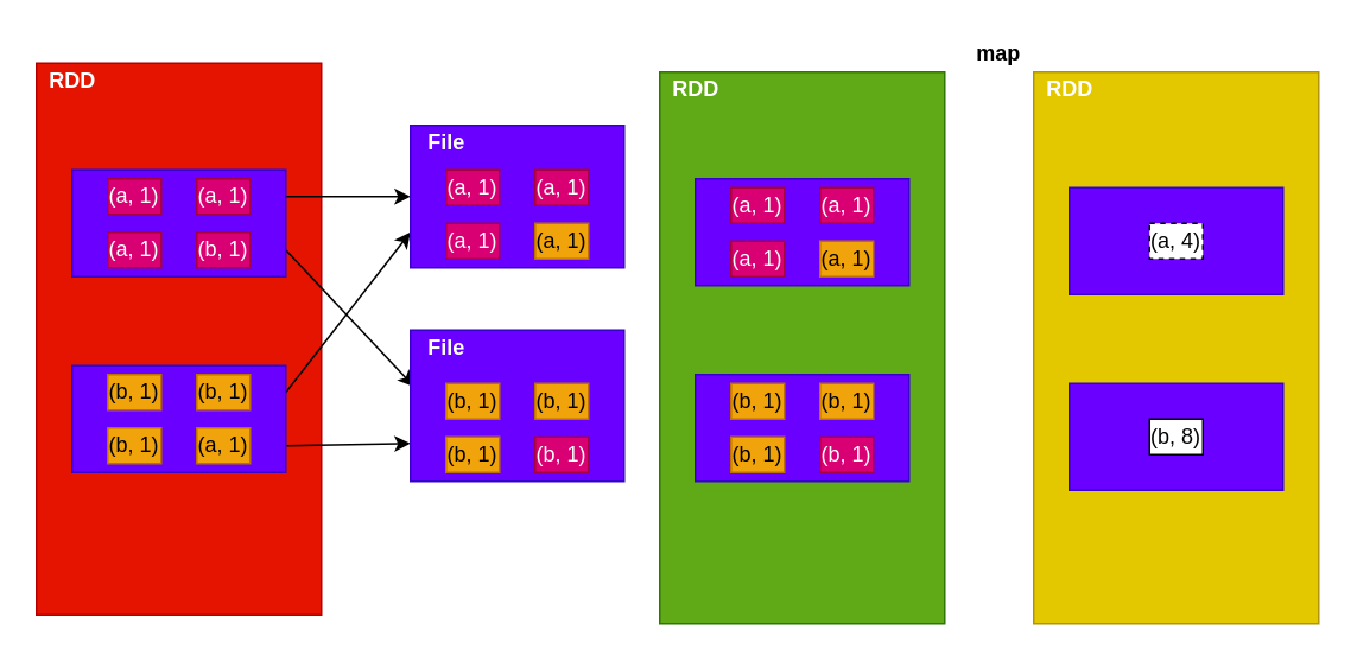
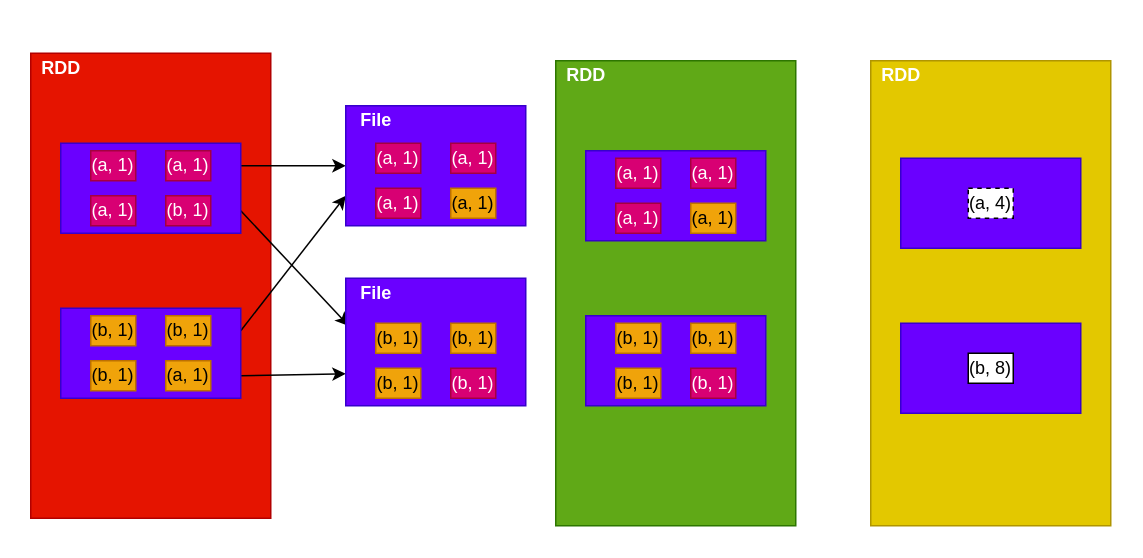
  <mxCell id="0" />
  <mxCell id="1" parent="0" />
  <mxCell id="2" value="" style="rounded=0;whiteSpace=wrap;html=1;shadow=0;labelBackgroundColor=none;labelBorderColor=none;fillColor=#e51400;strokeColor=#B20000;fontColor=#ffffff;" vertex="1" parent="1"><mxGeometry x="20" y="35" width="160" height="310" as="geometry" /></mxCell>
  <mxCell id="3" style="rounded=0;orthogonalLoop=1;jettySize=auto;html=1;exitX=1;exitY=0.25;exitDx=0;exitDy=0;" edge="1" parent="1" source="5" target="17"><mxGeometry relative="1" as="geometry" /></mxCell>
  <mxCell id="4" style="edgeStyle=none;rounded=0;orthogonalLoop=1;jettySize=auto;html=1;exitX=1;exitY=0.75;exitDx=0;exitDy=0;entryX=0.017;entryY=0.374;entryDx=0;entryDy=0;entryPerimeter=0;" edge="1" parent="1" source="5" target="22"><mxGeometry relative="1" as="geometry" /></mxCell>
  <mxCell id="5" value="" style="rounded=0;whiteSpace=wrap;html=1;shadow=0;labelBackgroundColor=none;labelBorderColor=none;fillColor=#6a00ff;fontColor=#ffffff;strokeColor=#3700CC;" vertex="1" parent="1"><mxGeometry x="40" y="95" width="120" height="60" as="geometry" /></mxCell>
  <mxCell id="6" value="(a, 1)" style="rounded=0;whiteSpace=wrap;html=1;shadow=0;labelBackgroundColor=none;labelBorderColor=none;fillColor=#d80073;fontColor=#ffffff;strokeColor=#A50040;" vertex="1" parent="1"><mxGeometry x="60" y="100" width="30" height="20" as="geometry" /></mxCell>
  <mxCell id="7" value="(a, 1)" style="rounded=0;whiteSpace=wrap;html=1;shadow=0;labelBackgroundColor=none;labelBorderColor=none;fillColor=#d80073;fontColor=#ffffff;strokeColor=#A50040;" vertex="1" parent="1"><mxGeometry x="110" y="100" width="30" height="20" as="geometry" /></mxCell>
  <mxCell id="8" value="(a, 1)" style="rounded=0;whiteSpace=wrap;html=1;shadow=0;labelBackgroundColor=none;labelBorderColor=none;fillColor=#d80073;fontColor=#ffffff;strokeColor=#A50040;" vertex="1" parent="1"><mxGeometry x="60" y="130" width="30" height="20" as="geometry" /></mxCell>
  <mxCell id="9" value="(b, 1)" style="rounded=0;whiteSpace=wrap;html=1;shadow=0;labelBackgroundColor=none;labelBorderColor=none;fillColor=#d80073;fontColor=#ffffff;strokeColor=#A50040;" vertex="1" parent="1"><mxGeometry x="110" y="130" width="30" height="20" as="geometry" /></mxCell>
  <mxCell id="10" style="edgeStyle=none;rounded=0;orthogonalLoop=1;jettySize=auto;html=1;exitX=1;exitY=0.75;exitDx=0;exitDy=0;entryX=0;entryY=0.75;entryDx=0;entryDy=0;" edge="1" parent="1" source="12" target="22"><mxGeometry relative="1" as="geometry" /></mxCell>
  <mxCell id="11" style="edgeStyle=none;rounded=0;orthogonalLoop=1;jettySize=auto;html=1;exitX=1;exitY=0.25;exitDx=0;exitDy=0;entryX=0;entryY=0.75;entryDx=0;entryDy=0;" edge="1" parent="1" source="12" target="17"><mxGeometry relative="1" as="geometry" /></mxCell>
  <mxCell id="12" value="" style="rounded=0;whiteSpace=wrap;html=1;shadow=0;labelBackgroundColor=none;labelBorderColor=none;fillColor=#6a00ff;fontColor=#ffffff;strokeColor=#3700CC;" vertex="1" parent="1"><mxGeometry x="40" y="205" width="120" height="60" as="geometry" /></mxCell>
  <mxCell id="13" value="(b, 1)" style="rounded=0;whiteSpace=wrap;html=1;shadow=0;labelBackgroundColor=none;labelBorderColor=none;fillColor=#f0a30a;fontColor=#000000;strokeColor=#BD7000;" vertex="1" parent="1"><mxGeometry x="60" y="210" width="30" height="20" as="geometry" /></mxCell>
  <mxCell id="14" value="(b, 1)" style="rounded=0;whiteSpace=wrap;html=1;shadow=0;labelBackgroundColor=none;labelBorderColor=none;fillColor=#f0a30a;fontColor=#000000;strokeColor=#BD7000;" vertex="1" parent="1"><mxGeometry x="110" y="210" width="30" height="20" as="geometry" /></mxCell>
  <mxCell id="15" value="(b, 1)" style="rounded=0;whiteSpace=wrap;html=1;shadow=0;labelBackgroundColor=none;labelBorderColor=none;fillColor=#f0a30a;fontColor=#000000;strokeColor=#BD7000;" vertex="1" parent="1"><mxGeometry x="60" y="240" width="30" height="20" as="geometry" /></mxCell>
  <mxCell id="16" value="(a, 1)" style="rounded=0;whiteSpace=wrap;html=1;shadow=0;labelBackgroundColor=none;labelBorderColor=none;fillColor=#f0a30a;fontColor=#000000;strokeColor=#BD7000;" vertex="1" parent="1"><mxGeometry x="110" y="240" width="30" height="20" as="geometry" /></mxCell>
  <mxCell id="17" value="" style="rounded=0;whiteSpace=wrap;html=1;shadow=0;labelBackgroundColor=none;labelBorderColor=none;fillColor=#6a00ff;fontColor=#ffffff;strokeColor=#3700CC;" vertex="1" parent="1"><mxGeometry x="230" y="70" width="120" height="80" as="geometry" /></mxCell>
  <mxCell id="18" value="(a, 1)" style="rounded=0;whiteSpace=wrap;html=1;shadow=0;labelBackgroundColor=none;labelBorderColor=none;fillColor=#d80073;fontColor=#ffffff;strokeColor=#A50040;" vertex="1" parent="1"><mxGeometry x="250" y="95" width="30" height="20" as="geometry" /></mxCell>
  <mxCell id="19" value="(a, 1)" style="rounded=0;whiteSpace=wrap;html=1;shadow=0;labelBackgroundColor=none;labelBorderColor=none;fillColor=#d80073;fontColor=#ffffff;strokeColor=#A50040;" vertex="1" parent="1"><mxGeometry x="300" y="95" width="30" height="20" as="geometry" /></mxCell>
  <mxCell id="20" value="(a, 1)" style="rounded=0;whiteSpace=wrap;html=1;shadow=0;labelBackgroundColor=none;labelBorderColor=none;fillColor=#d80073;fontColor=#ffffff;strokeColor=#A50040;" vertex="1" parent="1"><mxGeometry x="250" y="125" width="30" height="20" as="geometry" /></mxCell>
  <mxCell id="21" value="(a, 1)" style="rounded=0;whiteSpace=wrap;html=1;shadow=0;labelBackgroundColor=none;labelBorderColor=none;fillColor=#f0a30a;fontColor=#000000;strokeColor=#BD7000;" vertex="1" parent="1"><mxGeometry x="300" y="125" width="30" height="20" as="geometry" /></mxCell>
  <mxCell id="22" value="" style="rounded=0;whiteSpace=wrap;html=1;shadow=0;labelBackgroundColor=none;labelBorderColor=none;fillColor=#6a00ff;fontColor=#ffffff;strokeColor=#3700CC;" vertex="1" parent="1"><mxGeometry x="230" y="185" width="120" height="85" as="geometry" /></mxCell>
  <mxCell id="23" value="(b, 1)" style="rounded=0;whiteSpace=wrap;html=1;shadow=0;labelBackgroundColor=none;labelBorderColor=none;fillColor=#f0a30a;fontColor=#000000;strokeColor=#BD7000;" vertex="1" parent="1"><mxGeometry x="250" y="215" width="30" height="20" as="geometry" /></mxCell>
  <mxCell id="24" value="(b, 1)" style="rounded=0;whiteSpace=wrap;html=1;shadow=0;labelBackgroundColor=none;labelBorderColor=none;fillColor=#f0a30a;fontColor=#000000;strokeColor=#BD7000;" vertex="1" parent="1"><mxGeometry x="300" y="215" width="30" height="20" as="geometry" /></mxCell>
  <mxCell id="25" value="(b, 1)" style="rounded=0;whiteSpace=wrap;html=1;shadow=0;labelBackgroundColor=none;labelBorderColor=none;fillColor=#f0a30a;fontColor=#000000;strokeColor=#BD7000;" vertex="1" parent="1"><mxGeometry x="250" y="245" width="30" height="20" as="geometry" /></mxCell>
  <mxCell id="26" value="(b, 1)" style="rounded=0;whiteSpace=wrap;html=1;shadow=0;labelBackgroundColor=none;labelBorderColor=none;fillColor=#d80073;fontColor=#ffffff;strokeColor=#A50040;" vertex="1" parent="1"><mxGeometry x="300" y="245" width="30" height="20" as="geometry" /></mxCell>
  <mxCell id="27" value="&lt;b&gt;&lt;font color=&quot;#ffffff&quot;&gt;File&lt;/font&gt;&lt;/b&gt;" style="text;html=1;resizable=0;autosize=1;align=center;verticalAlign=middle;points=[];fillColor=none;strokeColor=none;rounded=0;shadow=0;labelBackgroundColor=none;labelBorderColor=none;" vertex="1" parent="1"><mxGeometry x="230" y="185" width="40" height="20" as="geometry" /></mxCell>
  <mxCell id="28" value="&lt;b&gt;&lt;font color=&quot;#ffffff&quot;&gt;File&lt;/font&gt;&lt;/b&gt;" style="text;html=1;resizable=0;autosize=1;align=center;verticalAlign=middle;points=[];fillColor=none;strokeColor=none;rounded=0;shadow=0;labelBackgroundColor=none;labelBorderColor=none;" vertex="1" parent="1"><mxGeometry x="230" y="70" width="40" height="20" as="geometry" /></mxCell>
  <mxCell id="29" value="" style="rounded=0;whiteSpace=wrap;html=1;shadow=0;labelBackgroundColor=none;labelBorderColor=none;fillColor=#60a917;strokeColor=#2D7600;fontColor=#ffffff;" vertex="1" parent="1"><mxGeometry x="370" y="40" width="160" height="310" as="geometry" /></mxCell>
  <mxCell id="30" value="" style="rounded=0;whiteSpace=wrap;html=1;shadow=0;labelBackgroundColor=none;labelBorderColor=none;fillColor=#6a00ff;fontColor=#ffffff;strokeColor=#3700CC;" vertex="1" parent="1"><mxGeometry x="390" y="100" width="120" height="60" as="geometry" /></mxCell>
  <mxCell id="31" value="(a, 1)" style="rounded=0;whiteSpace=wrap;html=1;shadow=0;labelBackgroundColor=none;labelBorderColor=none;fillColor=#d80073;fontColor=#ffffff;strokeColor=#A50040;" vertex="1" parent="1"><mxGeometry x="410" y="105" width="30" height="20" as="geometry" /></mxCell>
  <mxCell id="32" value="(a, 1)" style="rounded=0;whiteSpace=wrap;html=1;shadow=0;labelBackgroundColor=none;labelBorderColor=none;fillColor=#d80073;fontColor=#ffffff;strokeColor=#A50040;" vertex="1" parent="1"><mxGeometry x="460" y="105" width="30" height="20" as="geometry" /></mxCell>
  <mxCell id="33" value="(a, 1)" style="rounded=0;whiteSpace=wrap;html=1;shadow=0;labelBackgroundColor=none;labelBorderColor=none;fillColor=#d80073;fontColor=#ffffff;strokeColor=#A50040;" vertex="1" parent="1"><mxGeometry x="410" y="135" width="30" height="20" as="geometry" /></mxCell>
  <mxCell id="34" value="(a, 1)" style="rounded=0;whiteSpace=wrap;html=1;shadow=0;labelBackgroundColor=none;labelBorderColor=none;fillColor=#f0a30a;fontColor=#000000;strokeColor=#BD7000;" vertex="1" parent="1"><mxGeometry x="460" y="135" width="30" height="20" as="geometry" /></mxCell>
  <mxCell id="35" value="" style="rounded=0;whiteSpace=wrap;html=1;shadow=0;labelBackgroundColor=none;labelBorderColor=none;fillColor=#6a00ff;fontColor=#ffffff;strokeColor=#3700CC;" vertex="1" parent="1"><mxGeometry x="390" y="210" width="120" height="60" as="geometry" /></mxCell>
  <mxCell id="36" value="(b, 1)" style="rounded=0;whiteSpace=wrap;html=1;shadow=0;labelBackgroundColor=none;labelBorderColor=none;fillColor=#f0a30a;fontColor=#000000;strokeColor=#BD7000;" vertex="1" parent="1"><mxGeometry x="410" y="215" width="30" height="20" as="geometry" /></mxCell>
  <mxCell id="37" value="(b, 1)" style="rounded=0;whiteSpace=wrap;html=1;shadow=0;labelBackgroundColor=none;labelBorderColor=none;fillColor=#f0a30a;fontColor=#000000;strokeColor=#BD7000;" vertex="1" parent="1"><mxGeometry x="460" y="215" width="30" height="20" as="geometry" /></mxCell>
  <mxCell id="38" value="(b, 1)" style="rounded=0;whiteSpace=wrap;html=1;shadow=0;labelBackgroundColor=none;labelBorderColor=none;fillColor=#f0a30a;fontColor=#000000;strokeColor=#BD7000;" vertex="1" parent="1"><mxGeometry x="410" y="245" width="30" height="20" as="geometry" /></mxCell>
  <mxCell id="39" value="(b, 1)" style="rounded=0;whiteSpace=wrap;html=1;shadow=0;labelBackgroundColor=none;labelBorderColor=none;fillColor=#d80073;fontColor=#ffffff;strokeColor=#A50040;" vertex="1" parent="1"><mxGeometry x="460" y="245" width="30" height="20" as="geometry" /></mxCell>
  <mxCell id="40" value="" style="rounded=0;whiteSpace=wrap;html=1;shadow=0;labelBackgroundColor=none;labelBorderColor=none;fillColor=#e3c800;strokeColor=#B09500;fontColor=#000000;" vertex="1" parent="1"><mxGeometry x="580" y="40" width="160" height="310" as="geometry" /></mxCell>
  <mxCell id="41" value="" style="rounded=0;whiteSpace=wrap;html=1;shadow=0;labelBackgroundColor=none;labelBorderColor=none;fillColor=#6a00ff;fontColor=#ffffff;strokeColor=#3700CC;" vertex="1" parent="1"><mxGeometry x="600" y="105" width="120" height="60" as="geometry" /></mxCell>
  <mxCell id="42" value="(a, 4)" style="rounded=0;whiteSpace=wrap;html=1;shadow=0;labelBackgroundColor=none;labelBorderColor=none;dashed=1;" vertex="1" parent="1"><mxGeometry x="645" y="125" width="30" height="20" as="geometry" /></mxCell>
  <mxCell id="43" value="" style="rounded=0;whiteSpace=wrap;html=1;shadow=0;labelBackgroundColor=none;labelBorderColor=none;fillColor=#6a00ff;fontColor=#ffffff;strokeColor=#3700CC;" vertex="1" parent="1"><mxGeometry x="600" y="215" width="120" height="60" as="geometry" /></mxCell>
  <mxCell id="44" value="(b, 8)" style="rounded=0;whiteSpace=wrap;html=1;shadow=0;labelBackgroundColor=none;labelBorderColor=none;" vertex="1" parent="1"><mxGeometry x="645" y="235" width="30" height="20" as="geometry" /></mxCell>
  <mxCell id="45" value="&lt;b&gt;&lt;font color=&quot;#ffffff&quot;&gt;RDD&lt;/font&gt;&lt;/b&gt;" style="text;html=1;resizable=0;autosize=1;align=center;verticalAlign=middle;points=[];fillColor=none;strokeColor=none;rounded=0;shadow=0;labelBackgroundColor=none;labelBorderColor=none;" vertex="1" parent="1"><mxGeometry x="20" y="35" width="40" height="20" as="geometry" /></mxCell>
  <mxCell id="46" value="&lt;b&gt;&lt;font color=&quot;#ffffff&quot;&gt;RDD&lt;/font&gt;&lt;/b&gt;" style="text;html=1;resizable=0;autosize=1;align=center;verticalAlign=middle;points=[];fillColor=none;strokeColor=none;rounded=0;shadow=0;labelBackgroundColor=none;labelBorderColor=none;" vertex="1" parent="1"><mxGeometry x="370" y="40" width="40" height="20" as="geometry" /></mxCell>
  <mxCell id="47" value="&lt;b&gt;&lt;font color=&quot;#ffffff&quot;&gt;RDD&lt;/font&gt;&lt;/b&gt;" style="text;html=1;resizable=0;autosize=1;align=center;verticalAlign=middle;points=[];fillColor=none;strokeColor=none;rounded=0;shadow=0;labelBackgroundColor=none;labelBorderColor=none;" vertex="1" parent="1"><mxGeometry x="580" y="40" width="40" height="20" as="geometry" /></mxCell>
- <mxCell id="48" value="&lt;b&gt;map&lt;br&gt;&lt;/b&gt;" style="text;html=1;resizable=0;autosize=1;align=center;verticalAlign=middle;points=[];fillColor=none;strokeColor=none;rounded=0;shadow=0;labelBackgroundColor=none;labelBorderColor=none;" vertex="1" parent="1"><mxGeometry x="540" y="20" width="40" height="20" as="geometry" /></mxCell>
